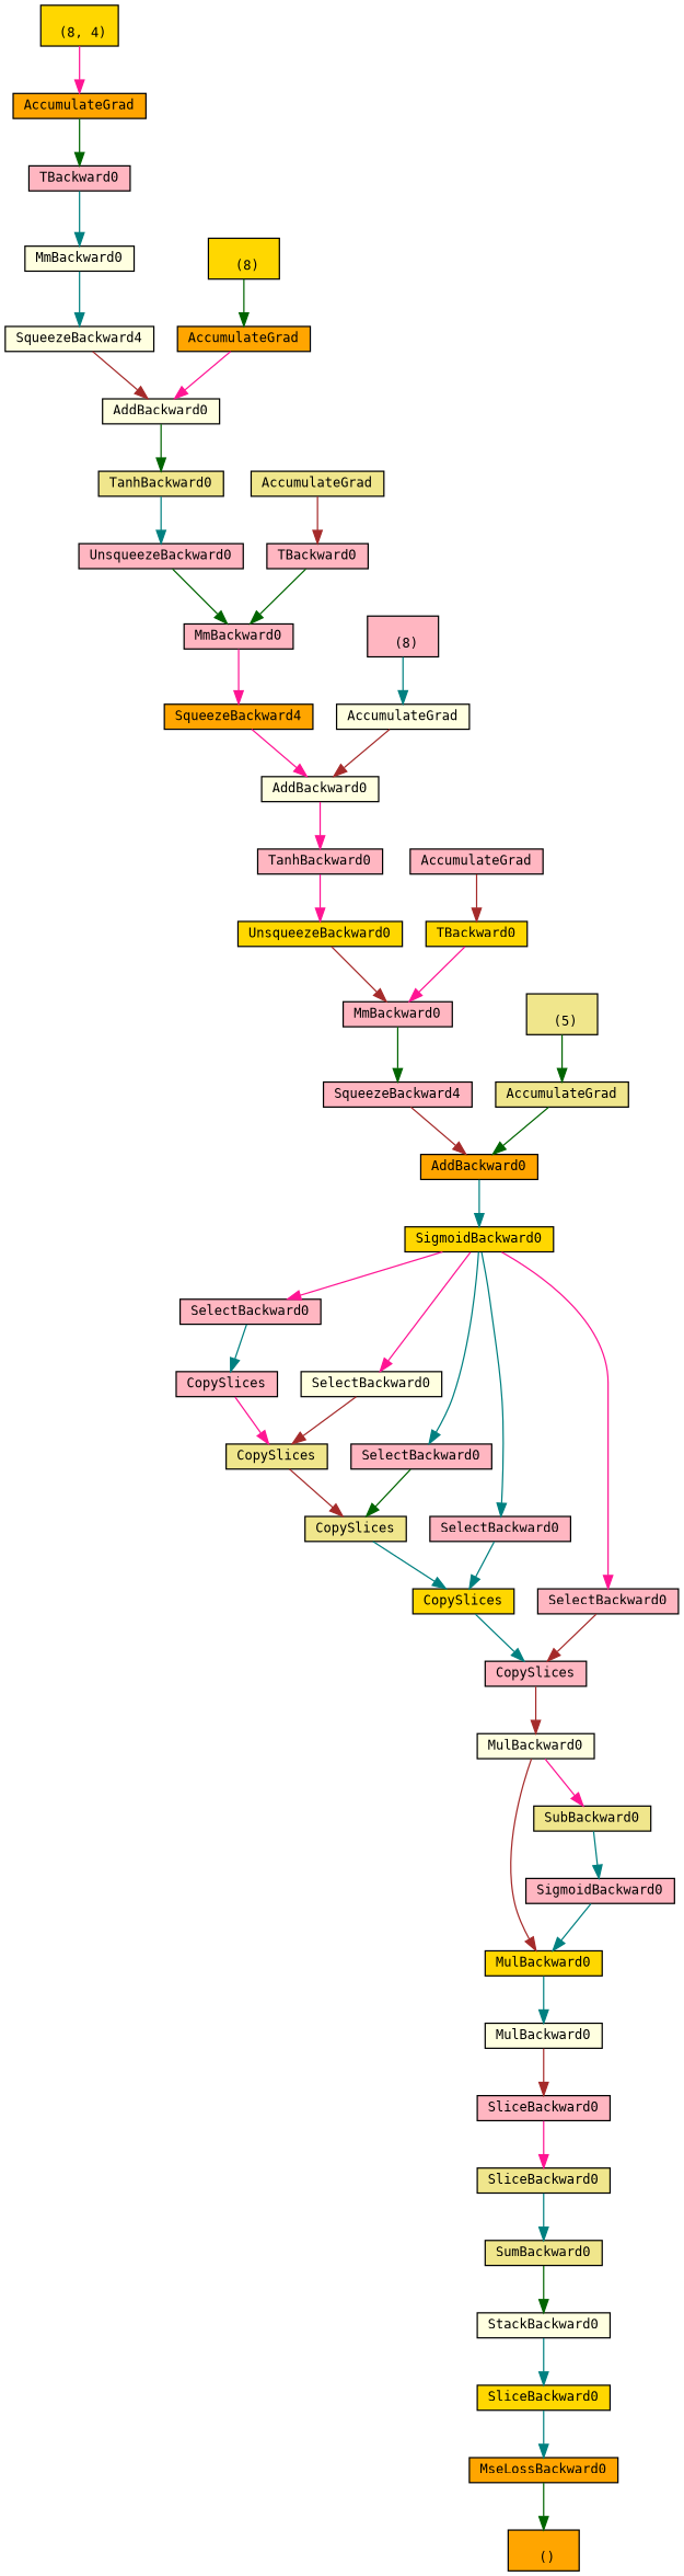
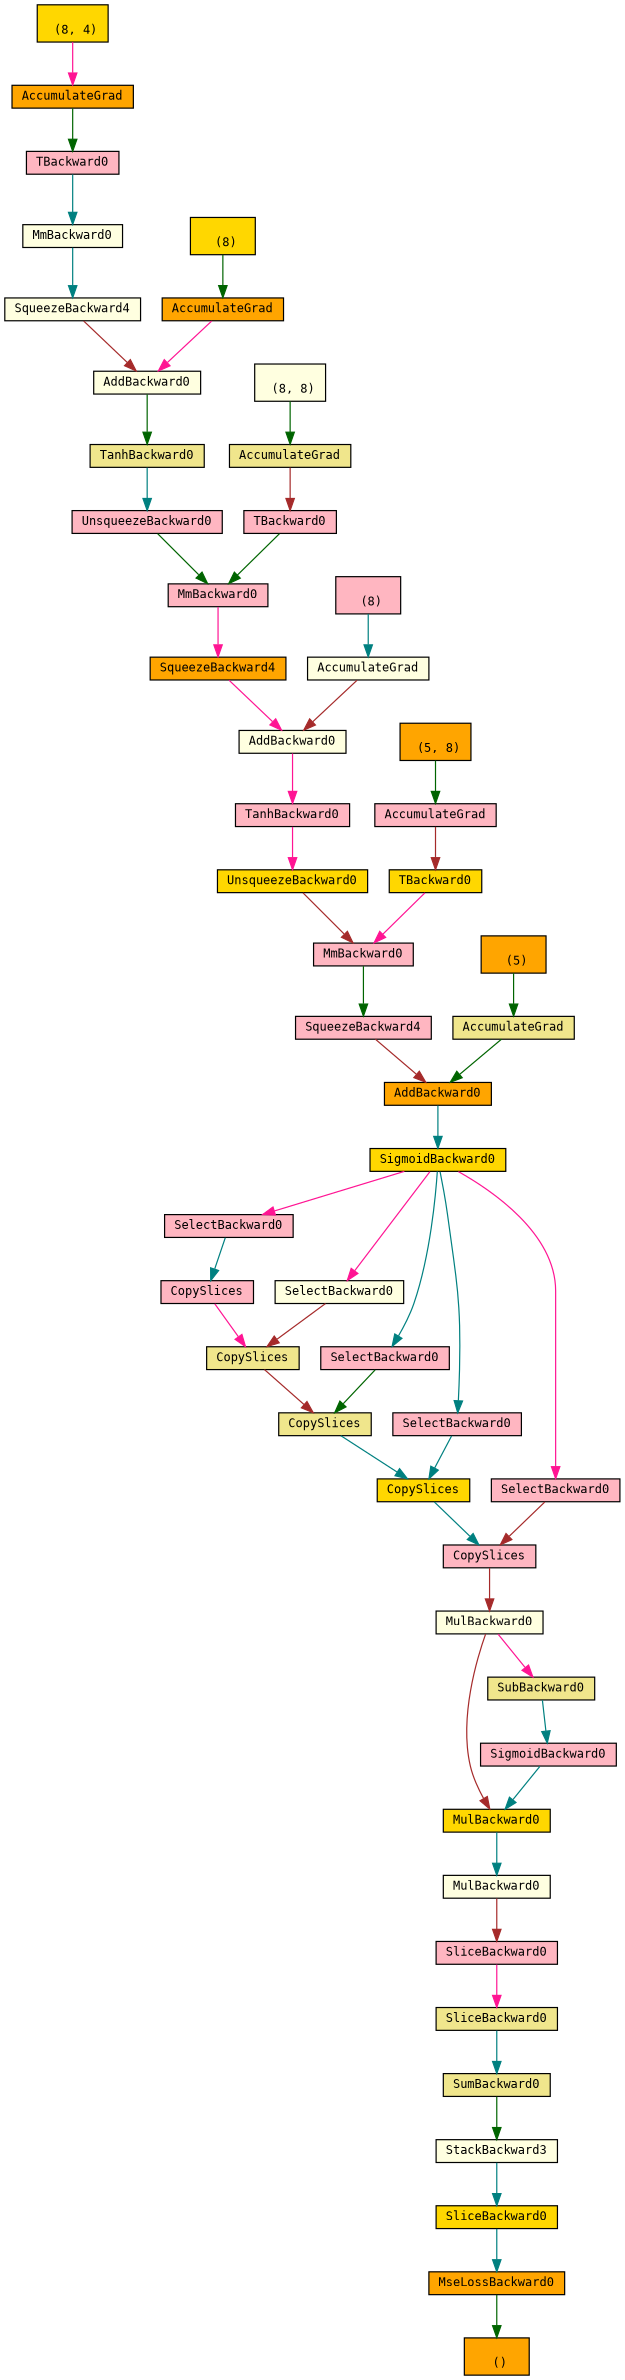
  digraph {
    node [align=left fillcolor=lightpink fontname=monospace fontsize=10 ranksep=0.1 shape=box style=filled]
    edge [color=teal]
    n1 [fillcolor=orange height=0.2 label="\n ()"]
    n2 [fillcolor=orange height=0.2 label=MseLossBackward0]
    n3 [fillcolor=gold height=0.2 label=SliceBackward0]
-   n4 [fillcolor=lightyellow height=0.2 label=StackBackward0]
+   n4 [fillcolor=lightyellow height=0.2 label=StackBackward3]
    n5 [fillcolor=khaki height=0.2 label=SumBackward0]
    n6 [fillcolor=khaki height=0.2 label=SliceBackward0]
    n7 [height=0.2 label=SliceBackward0]
    n8 [fillcolor=lightyellow height=0.2 label=MulBackward0]
    n9 [fillcolor=gold height=0.2 label=MulBackward0]
    n10 [fillcolor=lightyellow height=0.2 label=MulBackward0]
    n11 [fillcolor=khaki height=0.2 label=SubBackward0]
    n12 [height=0.2 label=SigmoidBackward0]
    n13 [height=0.2 label=CopySlices]
    n14 [fillcolor=gold height=0.2 label=CopySlices]
    n15 [fillcolor=khaki height=0.2 label=CopySlices]
    n16 [fillcolor=khaki height=0.2 label=CopySlices]
    n17 [height=0.2 label=CopySlices]
    n18 [height=0.2 label=SelectBackward0]
    n19 [fillcolor=gold height=0.2 label=SigmoidBackward0]
    n20 [fillcolor=lightyellow height=0.2 label=SelectBackward0]
    n21 [height=0.2 label=SelectBackward0]
    n22 [height=0.2 label=SelectBackward0]
    n23 [height=0.2 label=SelectBackward0]
    n24 [fillcolor=orange height=0.2 label=AddBackward0]
    n25 [height=0.2 label=SqueezeBackward4]
    n26 [height=0.2 label=MmBackward0]
    n27 [fillcolor=gold height=0.2 label=UnsqueezeBackward0]
    n28 [height=0.2 label=TanhBackward0]
    n29 [fillcolor=lightyellow height=0.2 label=AddBackward0]
    n30 [fillcolor=orange height=0.2 label=SqueezeBackward4]
    n31 [height=0.2 label=MmBackward0]
    n32 [height=0.2 label=UnsqueezeBackward0]
    n33 [fillcolor=khaki height=0.2 label=TanhBackward0]
    n34 [fillcolor=lightyellow height=0.2 label=AddBackward0]
    n35 [fillcolor=lightyellow height=0.2 label=SqueezeBackward4]
    n36 [fillcolor=lightyellow height=0.2 label=MmBackward0]
    n37 [height=0.2 label=TBackward0]
    n38 [fillcolor=orange height=0.2 label=AccumulateGrad]
    n39 [fillcolor=gold height=0.2 label="\n (8, 4)"]
    n40 [fillcolor=orange height=0.2 label=AccumulateGrad]
    n41 [fillcolor=gold height=0.2 label="\n (8)"]
    n42 [height=0.2 label=TBackward0]
    n43 [fillcolor=khaki height=0.2 label=AccumulateGrad]
+   n44 [fillcolor=lightyellow height=0.2 label="\n (8, 8)"]
    n45 [fillcolor=lightyellow height=0.2 label=AccumulateGrad]
    n46 [height=0.2 label="\n (8)"]
    n47 [fillcolor=gold height=0.2 label=TBackward0]
    n48 [height=0.2 label=AccumulateGrad]
+   n49 [fillcolor=orange height=0.2 label="\n (5, 8)"]
    n50 [fillcolor=khaki height=0.2 label=AccumulateGrad]
-   n51 [fillcolor=khaki height=0.2 label="\n (5)"]
+   n51 [fillcolor=orange height=0.2 label="\n (5)"]
    n2 -> n1 [color=darkgreen]
    n3 -> n2
    n4 -> n3
    n5 -> n4 [color=darkgreen]
    n6 -> n5
    n7 -> n6 [color=deeppink]
    n8 -> n7 [color=brown]
    n9 -> n8
    n10 -> n9 [color=brown]
    n10 -> n11 [color=deeppink]
    n11 -> n12
    n12 -> n9
    n13 -> n10 [color=brown]
    n14 -> n13
    n15 -> n14
    n16 -> n15 [color=brown]
    n17 -> n16 [color=deeppink]
    n18 -> n17
    n19 -> n18 [color=deeppink]
    n19 -> n20 [color=deeppink]
    n19 -> n21
    n19 -> n22
    n19 -> n23 [color=deeppink]
    n20 -> n16 [color=brown]
    n21 -> n15 [color=darkgreen]
    n22 -> n14
    n23 -> n13 [color=brown]
    n24 -> n19
    n25 -> n24 [color=brown]
    n26 -> n25 [color=darkgreen]
    n27 -> n26 [color=brown]
    n28 -> n27 [color=deeppink]
    n29 -> n28 [color=deeppink]
    n30 -> n29 [color=deeppink]
    n31 -> n30 [color=deeppink]
    n32 -> n31 [color=darkgreen]
    n33 -> n32
    n34 -> n33 [color=darkgreen]
    n35 -> n34 [color=brown]
    n36 -> n35
    n37 -> n36
    n38 -> n37 [color=darkgreen]
    n39 -> n38 [color=deeppink]
    n40 -> n34 [color=deeppink]
    n41 -> n40 [color=darkgreen]
    n42 -> n31 [color=darkgreen]
    n43 -> n42 [color=brown]
+   n44 -> n43 [color=darkgreen]
    n45 -> n29 [color=brown]
    n46 -> n45
    n47 -> n26 [color=deeppink]
    n48 -> n47 [color=brown]
+   n49 -> n48 [color=darkgreen]
    n50 -> n24 [color=darkgreen]
    n51 -> n50 [color=darkgreen]
  }
